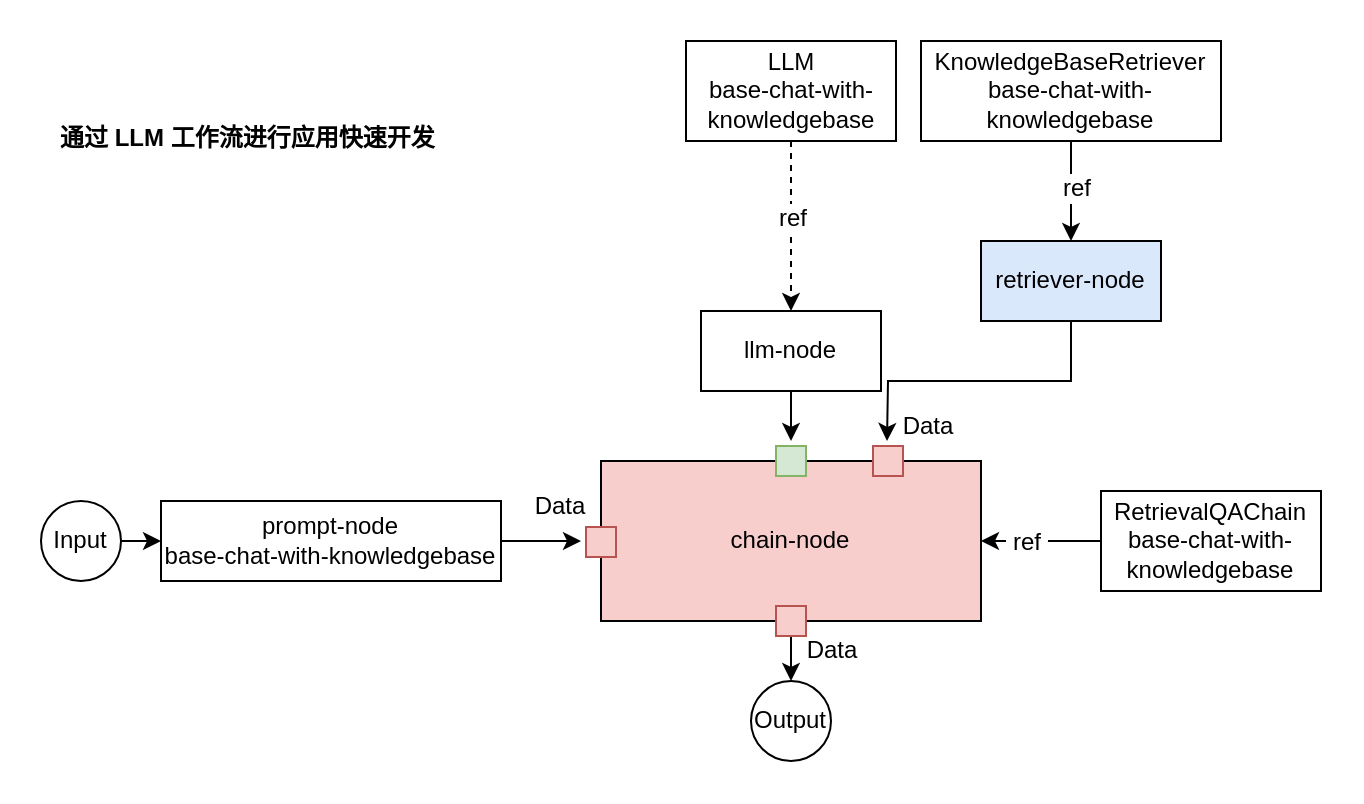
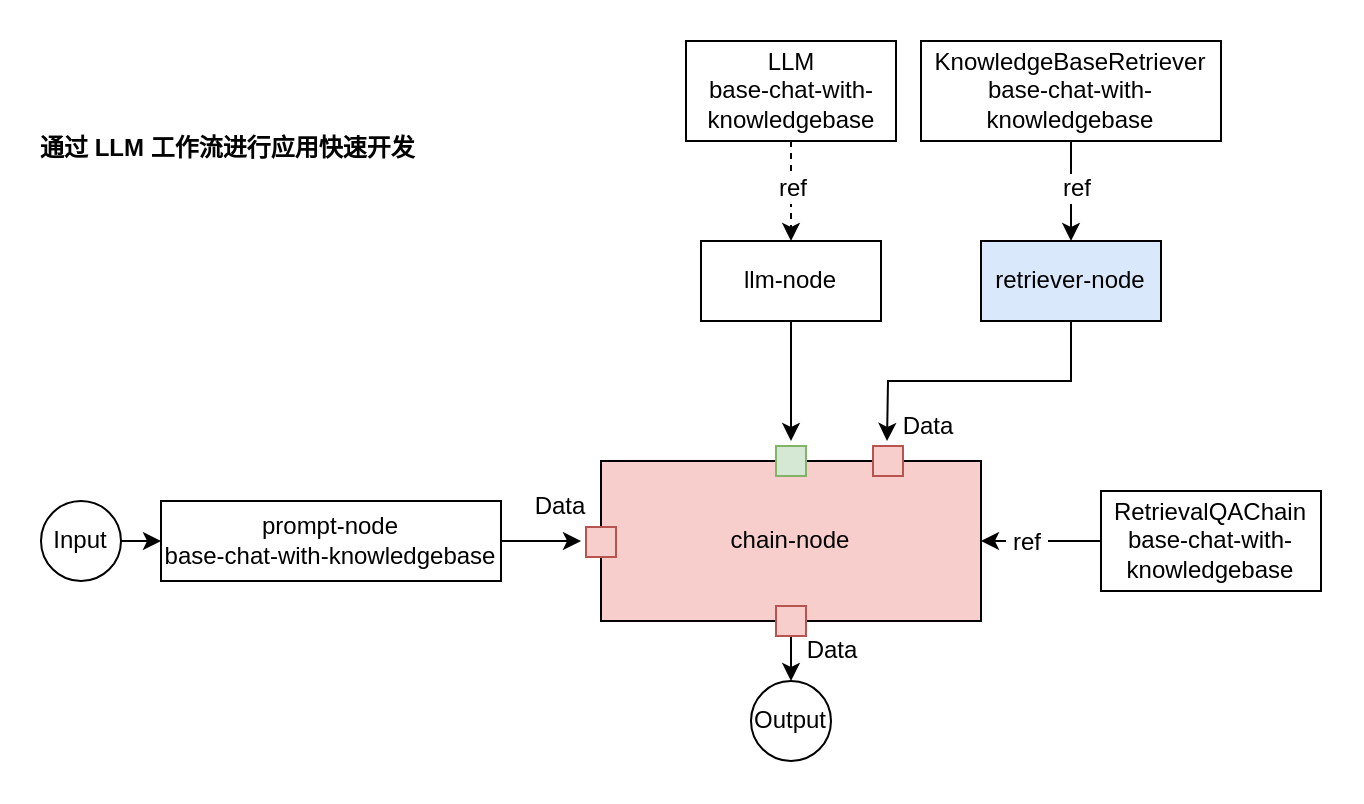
  <mxCell id="0" />
  <mxCell id="1" parent="0" />
  <mxCell id="2" style="edgeStyle=orthogonalEdgeStyle;rounded=0;orthogonalLoop=1;jettySize=auto;html=1;exitX=1;exitY=0.5;exitDx=0;exitDy=0;entryX=0;entryY=0.5;entryDx=0;entryDy=0;" parent="1" source="22" target="4" edge="1"><mxGeometry relative="1" as="geometry"><mxPoint x="100" y="270" as="sourcePoint" /></mxGeometry></mxCell>
  <mxCell id="3" style="edgeStyle=orthogonalEdgeStyle;rounded=0;orthogonalLoop=1;jettySize=auto;html=1;exitX=1;exitY=0.5;exitDx=0;exitDy=0;" parent="1" source="4" edge="1"><mxGeometry relative="1" as="geometry"><mxPoint x="290" y="270" as="targetPoint" /></mxGeometry></mxCell>
  <mxCell id="4" value="prompt-node&lt;br&gt;base-chat-with-knowledgebase" style="rounded=0;whiteSpace=wrap;html=1;" parent="1" vertex="1"><mxGeometry x="80" y="250" width="170" height="40" as="geometry" /></mxCell>
  <mxCell id="5" style="edgeStyle=orthogonalEdgeStyle;rounded=0;orthogonalLoop=1;jettySize=auto;html=1;exitX=0.5;exitY=1;exitDx=0;exitDy=0;" parent="1" source="6" edge="1"><mxGeometry relative="1" as="geometry"><mxPoint x="395" y="220" as="targetPoint" /></mxGeometry></mxCell>
- <mxCell id="6" value="llm-node" style="rounded=0;whiteSpace=wrap;html=1;" parent="1" vertex="1"><mxGeometry x="350" y="155" width="90" height="40" as="geometry" /></mxCell>
+ <mxCell id="6" value="llm-node" style="rounded=0;whiteSpace=wrap;html=1;" parent="1" vertex="1"><mxGeometry x="350" y="120" width="90" height="40" as="geometry" /></mxCell>
  <mxCell id="7" style="edgeStyle=orthogonalEdgeStyle;rounded=0;orthogonalLoop=1;jettySize=auto;html=1;exitX=0.5;exitY=1;exitDx=0;exitDy=0;" parent="1" source="8" edge="1"><mxGeometry relative="1" as="geometry"><mxPoint x="443" y="220" as="targetPoint" /></mxGeometry></mxCell>
  <mxCell id="8" value="retriever-node" style="rounded=0;whiteSpace=wrap;html=1;fillColor=#dae8fc;" parent="1" vertex="1"><mxGeometry x="490" y="120" width="90" height="40" as="geometry" /></mxCell>
  <mxCell id="9" value="chain-node" style="rounded=0;whiteSpace=wrap;html=1;fillColor=#f8cecc;" parent="1" vertex="1"><mxGeometry x="300" y="230" width="190" height="80" as="geometry" /></mxCell>
  <mxCell id="10" style="edgeStyle=orthogonalEdgeStyle;rounded=0;orthogonalLoop=1;jettySize=auto;html=1;exitX=0.5;exitY=1;exitDx=0;exitDy=0;entryX=0.5;entryY=0;entryDx=0;entryDy=0;dashed=1;" parent="1" source="12" target="6" edge="1"><mxGeometry relative="1" as="geometry" /></mxCell>
  <mxCell id="11" value="ref" style="text;html=1;resizable=0;points=[];align=center;verticalAlign=middle;labelBackgroundColor=#ffffff;" parent="10" vertex="1" connectable="0"><mxGeometry x="-0.096" relative="1" as="geometry"><mxPoint as="offset" /></mxGeometry></mxCell>
  <mxCell id="12" value="LLM&lt;br&gt;base-chat-with-knowledgebase" style="rounded=0;whiteSpace=wrap;html=1;" parent="1" vertex="1"><mxGeometry x="342.5" y="20" width="105" height="50" as="geometry" /></mxCell>
  <mxCell id="13" style="edgeStyle=orthogonalEdgeStyle;rounded=0;orthogonalLoop=1;jettySize=auto;html=1;exitX=0.5;exitY=1;exitDx=0;exitDy=0;entryX=0.5;entryY=0;entryDx=0;entryDy=0;" parent="1" source="15" target="8" edge="1"><mxGeometry relative="1" as="geometry" /></mxCell>
  <mxCell id="14" value="ref" style="text;html=1;resizable=0;points=[];align=center;verticalAlign=middle;labelBackgroundColor=#ffffff;" parent="13" vertex="1" connectable="0"><mxGeometry x="-0.096" y="2" relative="1" as="geometry"><mxPoint as="offset" /></mxGeometry></mxCell>
  <mxCell id="15" value="KnowledgeBaseRetriever&lt;br&gt;base-chat-with-knowledgebase" style="rounded=0;whiteSpace=wrap;html=1;" parent="1" vertex="1"><mxGeometry x="460" y="20" width="150" height="50" as="geometry" /></mxCell>
  <mxCell id="16" value="&amp;nbsp;" style="edgeStyle=orthogonalEdgeStyle;rounded=0;orthogonalLoop=1;jettySize=auto;html=1;exitX=0;exitY=0.5;exitDx=0;exitDy=0;entryX=1;entryY=0.5;entryDx=0;entryDy=0;" parent="1" source="18" target="9" edge="1"><mxGeometry relative="1" as="geometry" /></mxCell>
  <mxCell id="17" value="&amp;nbsp;ref&amp;nbsp;" style="text;html=1;resizable=0;points=[];align=center;verticalAlign=middle;labelBackgroundColor=#ffffff;" parent="16" vertex="1" connectable="0"><mxGeometry x="0.267" relative="1" as="geometry"><mxPoint as="offset" /></mxGeometry></mxCell>
  <mxCell id="18" value="RetrievalQAChain&lt;br&gt;base-chat-with-knowledgebase" style="rounded=0;whiteSpace=wrap;html=1;" parent="1" vertex="1"><mxGeometry x="550" y="245" width="110" height="50" as="geometry" /></mxCell>
  <mxCell id="19" value="" style="rounded=0;whiteSpace=wrap;html=1;fillColor=#d5e8d4;strokeColor=#82b366;" parent="1" vertex="1"><mxGeometry x="387.5" y="222.5" width="15" height="15" as="geometry" /></mxCell>
  <mxCell id="20" value="" style="rounded=0;whiteSpace=wrap;html=1;fillColor=#f8cecc;strokeColor=#b85450;" parent="1" vertex="1"><mxGeometry x="436" y="222.5" width="15" height="15" as="geometry" /></mxCell>
  <mxCell id="21" value="" style="rounded=0;whiteSpace=wrap;html=1;fillColor=#f8cecc;strokeColor=#b85450;" parent="1" vertex="1"><mxGeometry x="292.5" y="263" width="15" height="15" as="geometry" /></mxCell>
  <mxCell id="22" value="Input" style="ellipse;whiteSpace=wrap;html=1;aspect=fixed;strokeColor=#000000;" parent="1" vertex="1"><mxGeometry x="20" y="250" width="40" height="40" as="geometry" /></mxCell>
  <mxCell id="23" value="Output" style="ellipse;whiteSpace=wrap;html=1;aspect=fixed;strokeColor=#000000;" parent="1" vertex="1"><mxGeometry x="375" y="340" width="40" height="40" as="geometry" /></mxCell>
  <mxCell id="24" style="edgeStyle=orthogonalEdgeStyle;rounded=0;orthogonalLoop=1;jettySize=auto;html=1;exitX=0.5;exitY=1;exitDx=0;exitDy=0;entryX=0.5;entryY=0;entryDx=0;entryDy=0;" parent="1" source="25" target="23" edge="1"><mxGeometry relative="1" as="geometry" /></mxCell>
  <mxCell id="25" value="" style="rounded=0;whiteSpace=wrap;html=1;fillColor=#f8cecc;strokeColor=#b85450;" parent="1" vertex="1"><mxGeometry x="387.5" y="302.5" width="15" height="15" as="geometry" /></mxCell>
  <mxCell id="26" value="Data" style="text;html=1;strokeColor=none;fillColor=none;align=center;verticalAlign=middle;whiteSpace=wrap;rounded=0;" parent="1" vertex="1"><mxGeometry x="260" y="243" width="40" height="20" as="geometry" /></mxCell>
  <mxCell id="27" value="Data" style="text;html=1;strokeColor=none;fillColor=none;align=center;verticalAlign=middle;whiteSpace=wrap;rounded=0;" parent="1" vertex="1"><mxGeometry x="443.5" y="202.5" width="40" height="20" as="geometry" /></mxCell>
  <mxCell id="28" value="Data" style="text;html=1;strokeColor=none;fillColor=none;align=center;verticalAlign=middle;whiteSpace=wrap;rounded=0;" parent="1" vertex="1"><mxGeometry x="396" y="315" width="40" height="20" as="geometry" /></mxCell>
- <mxCell id="29" value="通过 LLM 工作流进行应用快速开发" style="text;html=1;fontStyle=1" parent="1" vertex="1"><mxGeometry x="28" y="55" width="190" height="30" as="geometry" /></mxCell>
+ <mxCell id="29" value="通过 LLM 工作流进行应用快速开发" style="text;html=1;fontStyle=1" parent="1" vertex="1"><mxGeometry x="18" y="60" width="190" height="30" as="geometry" /></mxCell>
